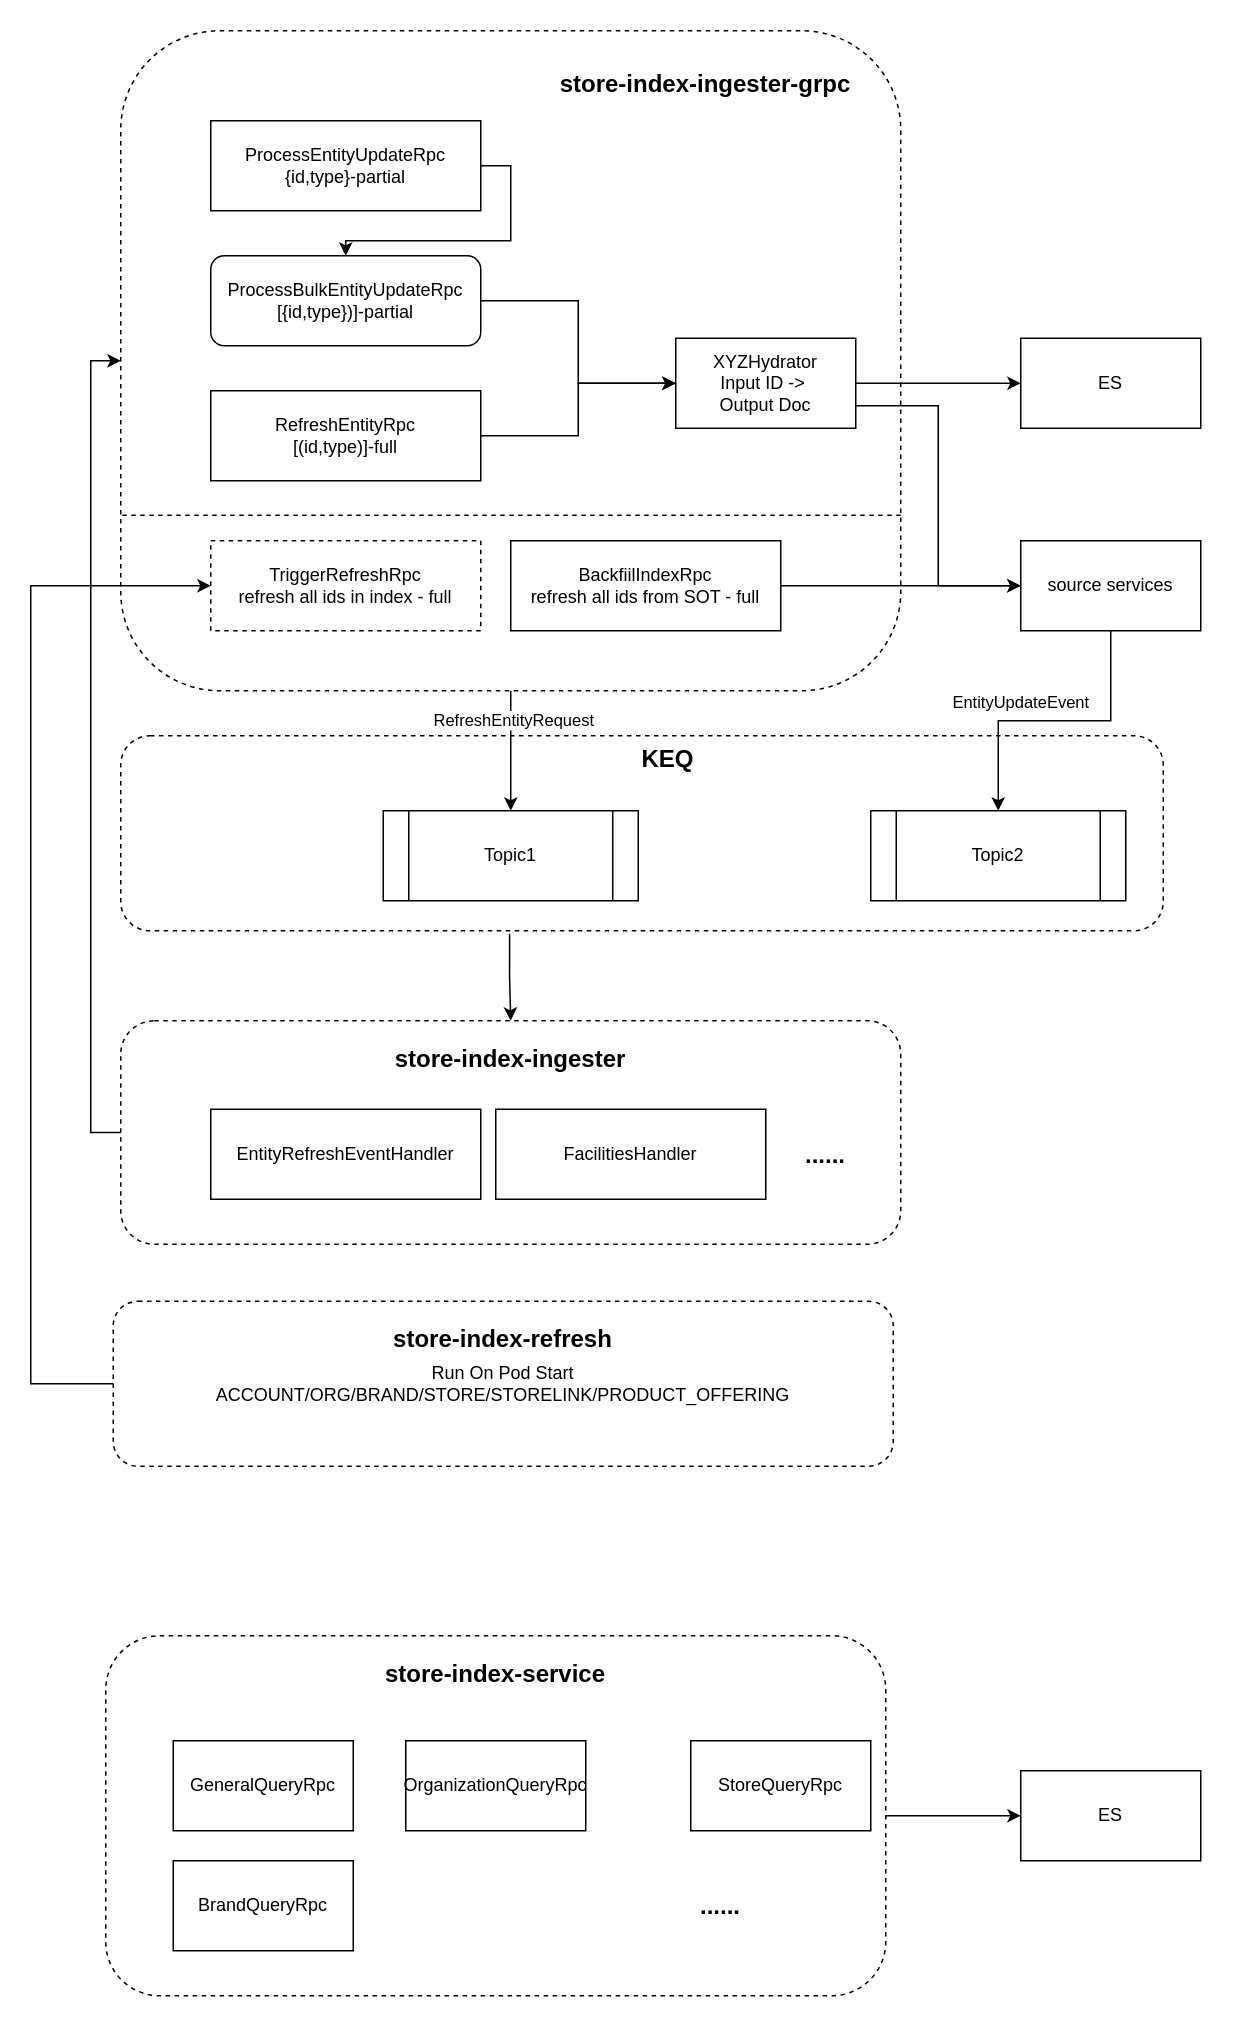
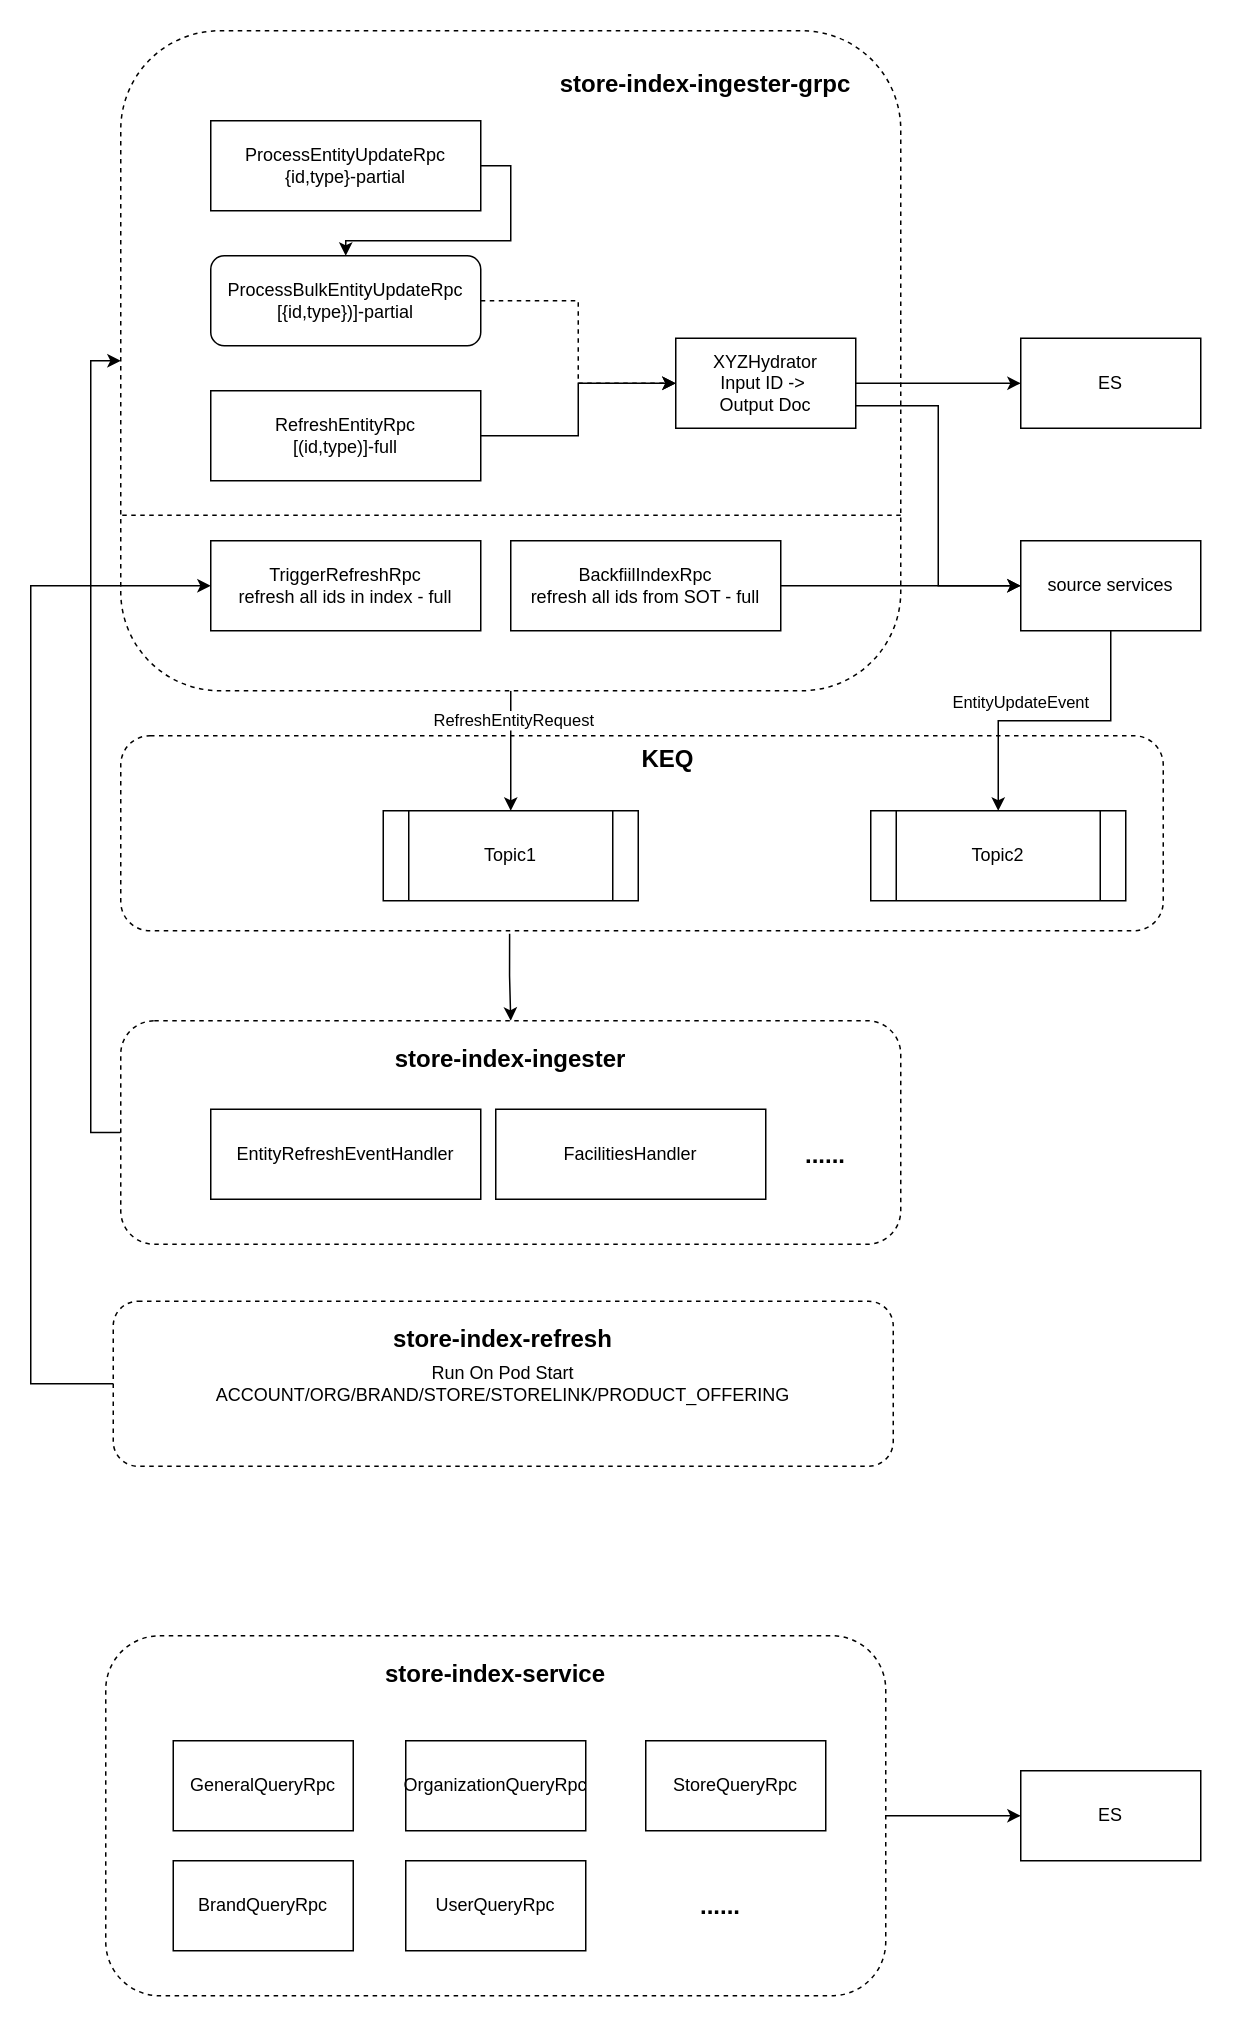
  <mxCell id="0" />
  <mxCell id="1" parent="0" />
  <mxCell id="2" style="edgeStyle=orthogonalEdgeStyle;rounded=0;orthogonalLoop=1;jettySize=auto;html=1;exitX=0.373;exitY=1.015;exitDx=0;exitDy=0;exitPerimeter=0;" parent="1" source="3" target="8" edge="1"><mxGeometry relative="1" as="geometry" /></mxCell>
  <mxCell id="3" value="" style="rounded=1;whiteSpace=wrap;html=1;dashed=1;" parent="1" vertex="1"><mxGeometry x="80" y="490" width="695" height="130" as="geometry" /></mxCell>
  <mxCell id="4" style="edgeStyle=orthogonalEdgeStyle;rounded=0;orthogonalLoop=1;jettySize=auto;html=1;exitX=0.5;exitY=1;exitDx=0;exitDy=0;" parent="1" source="6" target="20" edge="1"><mxGeometry relative="1" as="geometry" /></mxCell>
  <mxCell id="5" value="RefreshEntityRequest" style="edgeLabel;html=1;align=center;verticalAlign=middle;resizable=0;points=[];" parent="4" vertex="1" connectable="0"><mxGeometry x="-0.525" y="1" relative="1" as="geometry"><mxPoint as="offset" /></mxGeometry></mxCell>
  <mxCell id="6" value="" style="rounded=1;whiteSpace=wrap;html=1;dashed=1;" parent="1" vertex="1"><mxGeometry x="80" y="20" width="520" height="440" as="geometry" /></mxCell>
  <mxCell id="7" style="edgeStyle=orthogonalEdgeStyle;rounded=0;orthogonalLoop=1;jettySize=auto;html=1;exitX=0;exitY=0.5;exitDx=0;exitDy=0;entryX=0;entryY=0.5;entryDx=0;entryDy=0;" parent="1" source="8" target="6" edge="1"><mxGeometry relative="1" as="geometry" /></mxCell>
  <mxCell id="8" value="" style="rounded=1;whiteSpace=wrap;html=1;dashed=1;" parent="1" vertex="1"><mxGeometry x="80" y="680" width="520" height="149" as="geometry" /></mxCell>
  <mxCell id="9" style="edgeStyle=orthogonalEdgeStyle;rounded=0;orthogonalLoop=1;jettySize=auto;html=1;exitX=1;exitY=0.5;exitDx=0;exitDy=0;" parent="1" source="10" target="18" edge="1"><mxGeometry relative="1" as="geometry" /></mxCell>
  <mxCell id="10" value="ProcessEntityUpdateRpc&lt;br&gt;{id,type}-partial" style="rounded=0;whiteSpace=wrap;html=1;" parent="1" vertex="1"><mxGeometry x="140" y="80" width="180" height="60" as="geometry" /></mxCell>
  <mxCell id="11" style="edgeStyle=orthogonalEdgeStyle;rounded=0;orthogonalLoop=1;jettySize=auto;html=1;exitX=1;exitY=0.5;exitDx=0;exitDy=0;entryX=0;entryY=0.5;entryDx=0;entryDy=0;" parent="1" source="13" target="19" edge="1"><mxGeometry relative="1" as="geometry" /></mxCell>
  <mxCell id="12" style="edgeStyle=orthogonalEdgeStyle;rounded=0;orthogonalLoop=1;jettySize=auto;html=1;exitX=1;exitY=0.75;exitDx=0;exitDy=0;entryX=0;entryY=0.5;entryDx=0;entryDy=0;" parent="1" source="13" target="28" edge="1"><mxGeometry relative="1" as="geometry" /></mxCell>
  <mxCell id="13" value="XYZHydrator&lt;br&gt;Input ID -&amp;gt;&amp;nbsp;&lt;br&gt;Output Doc" style="rounded=0;whiteSpace=wrap;html=1;" parent="1" vertex="1"><mxGeometry x="450" y="225" width="120" height="60" as="geometry" /></mxCell>
  <mxCell id="14" style="edgeStyle=orthogonalEdgeStyle;rounded=0;orthogonalLoop=1;jettySize=auto;html=1;exitX=1;exitY=0.5;exitDx=0;exitDy=0;entryX=0;entryY=0.5;entryDx=0;entryDy=0;" parent="1" source="15" target="13" edge="1"><mxGeometry relative="1" as="geometry" /></mxCell>
  <mxCell id="15" value="RefreshEntityRpc&lt;br&gt;[(id,type)]-full" style="rounded=0;whiteSpace=wrap;html=1;" parent="1" vertex="1"><mxGeometry x="140" y="260" width="180" height="60" as="geometry" /></mxCell>
- <mxCell id="16" value="TriggerRefreshRpc&lt;br&gt;refresh all ids in index - full" style="rounded=0;whiteSpace=wrap;html=1;dashed=1;" parent="1" vertex="1"><mxGeometry x="140" y="360" width="180" height="60" as="geometry" /></mxCell>
- <mxCell id="17" style="edgeStyle=orthogonalEdgeStyle;rounded=0;orthogonalLoop=1;jettySize=auto;html=1;exitX=1;exitY=0.5;exitDx=0;exitDy=0;entryX=0;entryY=0.5;entryDx=0;entryDy=0;" parent="1" source="18" target="13" edge="1"><mxGeometry relative="1" as="geometry" /></mxCell>
+ <mxCell id="16" value="TriggerRefreshRpc&lt;br&gt;refresh all ids in index - full" style="rounded=0;whiteSpace=wrap;html=1;" parent="1" vertex="1"><mxGeometry x="140" y="360" width="180" height="60" as="geometry" /></mxCell>
+ <mxCell id="17" style="edgeStyle=orthogonalEdgeStyle;rounded=0;orthogonalLoop=1;jettySize=auto;html=1;exitX=1;exitY=0.5;exitDx=0;exitDy=0;entryX=0;entryY=0.5;entryDx=0;entryDy=0;dashed=1;" parent="1" source="18" target="13" edge="1"><mxGeometry relative="1" as="geometry" /></mxCell>
  <mxCell id="18" value="ProcessBulkEntityUpdateRpc&lt;br&gt;[{id,type})]-partial" style="whiteSpace=wrap;html=1;rounded=1;" parent="1" vertex="1"><mxGeometry x="140" y="170" width="180" height="60" as="geometry" /></mxCell>
  <mxCell id="19" value="ES" style="rounded=0;whiteSpace=wrap;html=1;" parent="1" vertex="1"><mxGeometry x="680" y="225" width="120" height="60" as="geometry" /></mxCell>
  <mxCell id="20" value="Topic1" style="shape=process;whiteSpace=wrap;html=1;backgroundOutline=1;" parent="1" vertex="1"><mxGeometry x="255" y="540" width="170" height="60" as="geometry" /></mxCell>
  <mxCell id="21" value="&lt;b&gt;&lt;font style=&quot;font-size: 16px;&quot;&gt;store-index-ingester-grpc&lt;/font&gt;&lt;/b&gt;" style="text;html=1;strokeColor=none;fillColor=none;align=center;verticalAlign=middle;whiteSpace=wrap;rounded=0;" parent="1" vertex="1"><mxGeometry x="365" y="40" width="210" height="30" as="geometry" /></mxCell>
  <mxCell id="22" value="&lt;b&gt;&lt;font style=&quot;font-size: 16px;&quot;&gt;store-index-ingester&lt;/font&gt;&lt;/b&gt;" style="text;html=1;strokeColor=none;fillColor=none;align=center;verticalAlign=middle;whiteSpace=wrap;rounded=0;" parent="1" vertex="1"><mxGeometry x="235" y="690" width="210" height="30" as="geometry" /></mxCell>
  <mxCell id="23" value="EntityRefreshEventHandler" style="rounded=0;whiteSpace=wrap;html=1;" parent="1" vertex="1"><mxGeometry x="140" y="739" width="180" height="60" as="geometry" /></mxCell>
  <mxCell id="24" style="edgeStyle=orthogonalEdgeStyle;rounded=0;orthogonalLoop=1;jettySize=auto;html=1;exitX=1;exitY=0.5;exitDx=0;exitDy=0;" parent="1" source="25" target="28" edge="1"><mxGeometry relative="1" as="geometry" /></mxCell>
  <mxCell id="25" value="BackfiilIndexRpc&lt;br&gt;refresh all ids from SOT - full" style="rounded=0;whiteSpace=wrap;html=1;" parent="1" vertex="1"><mxGeometry x="340" y="360" width="180" height="60" as="geometry" /></mxCell>
  <mxCell id="26" style="edgeStyle=orthogonalEdgeStyle;rounded=0;orthogonalLoop=1;jettySize=auto;html=1;exitX=0.5;exitY=1;exitDx=0;exitDy=0;" parent="1" source="28" target="31" edge="1"><mxGeometry relative="1" as="geometry" /></mxCell>
  <mxCell id="27" value="EntityUpdateEvent" style="edgeLabel;html=1;align=center;verticalAlign=middle;resizable=0;points=[];" parent="26" vertex="1" connectable="0"><mxGeometry x="0.243" y="-1" relative="1" as="geometry"><mxPoint y="-12" as="offset" /></mxGeometry></mxCell>
  <mxCell id="28" value="source services" style="rounded=0;whiteSpace=wrap;html=1;" parent="1" vertex="1"><mxGeometry x="680" y="360" width="120" height="60" as="geometry" /></mxCell>
  <mxCell id="29" value="FacilitiesHandler" style="rounded=0;whiteSpace=wrap;html=1;" parent="1" vertex="1"><mxGeometry x="330" y="739" width="180" height="60" as="geometry" /></mxCell>
  <mxCell id="30" value="&lt;b&gt;&lt;font style=&quot;font-size: 16px;&quot;&gt;......&lt;/font&gt;&lt;/b&gt;" style="text;html=1;strokeColor=none;fillColor=none;align=center;verticalAlign=middle;whiteSpace=wrap;rounded=0;" parent="1" vertex="1"><mxGeometry x="520" y="754" width="60" height="30" as="geometry" /></mxCell>
  <mxCell id="31" value="Topic2" style="shape=process;whiteSpace=wrap;html=1;backgroundOutline=1;" parent="1" vertex="1"><mxGeometry x="580" y="540" width="170" height="60" as="geometry" /></mxCell>
  <mxCell id="32" style="edgeStyle=orthogonalEdgeStyle;rounded=0;orthogonalLoop=1;jettySize=auto;html=1;exitX=0;exitY=0.5;exitDx=0;exitDy=0;entryX=0;entryY=0.5;entryDx=0;entryDy=0;" parent="1" source="33" target="16" edge="1"><mxGeometry relative="1" as="geometry"><Array as="points"><mxPoint x="20" y="922" /><mxPoint x="20" y="390" /></Array></mxGeometry></mxCell>
  <mxCell id="33" value="Run On Pod Start&lt;br&gt;ACCOUNT/ORG/BRAND/STORE/STORELINK/PRODUCT_OFFERING" style="rounded=1;whiteSpace=wrap;html=1;dashed=1;" parent="1" vertex="1"><mxGeometry x="75" y="867" width="520" height="110" as="geometry" /></mxCell>
  <mxCell id="34" value="&lt;b&gt;&lt;font style=&quot;font-size: 16px;&quot;&gt;store-index-refresh&lt;/font&gt;&lt;/b&gt;" style="text;html=1;strokeColor=none;fillColor=none;align=center;verticalAlign=middle;whiteSpace=wrap;rounded=0;" parent="1" vertex="1"><mxGeometry x="230" y="877" width="210" height="30" as="geometry" /></mxCell>
  <mxCell id="35" style="edgeStyle=orthogonalEdgeStyle;rounded=0;orthogonalLoop=1;jettySize=auto;html=1;exitX=1;exitY=0.5;exitDx=0;exitDy=0;" parent="1" source="36" target="44" edge="1"><mxGeometry relative="1" as="geometry" /></mxCell>
  <mxCell id="36" value="" style="rounded=1;whiteSpace=wrap;html=1;dashed=1;" parent="1" vertex="1"><mxGeometry x="70" y="1090" width="520" height="240" as="geometry" /></mxCell>
  <mxCell id="37" value="&lt;b&gt;&lt;font style=&quot;font-size: 16px;&quot;&gt;store-index-service&lt;/font&gt;&lt;/b&gt;" style="text;html=1;strokeColor=none;fillColor=none;align=center;verticalAlign=middle;whiteSpace=wrap;rounded=0;" parent="1" vertex="1"><mxGeometry x="225" y="1100" width="210" height="30" as="geometry" /></mxCell>
  <mxCell id="38" value="OrganizationQueryRpc" style="rounded=0;whiteSpace=wrap;html=1;" parent="1" vertex="1"><mxGeometry x="270" y="1160" width="120" height="60" as="geometry" /></mxCell>
  <mxCell id="39" value="BrandQueryRpc" style="rounded=0;whiteSpace=wrap;html=1;" parent="1" vertex="1"><mxGeometry x="115" y="1240" width="120" height="60" as="geometry" /></mxCell>
- <mxCell id="40" value="StoreQueryRpc" style="rounded=0;whiteSpace=wrap;html=1;" parent="1" vertex="1"><mxGeometry x="460" y="1160" width="120" height="60" as="geometry" /></mxCell>
+ <mxCell id="40" value="StoreQueryRpc" style="rounded=0;whiteSpace=wrap;html=1;" parent="1" vertex="1"><mxGeometry x="430" y="1160" width="120" height="60" as="geometry" /></mxCell>
+ <mxCell id="41" value="UserQueryRpc" style="rounded=0;whiteSpace=wrap;html=1;" parent="1" vertex="1"><mxGeometry x="270" y="1240" width="120" height="60" as="geometry" /></mxCell>
  <mxCell id="42" value="GeneralQueryRpc" style="rounded=0;whiteSpace=wrap;html=1;" parent="1" vertex="1"><mxGeometry x="115" y="1160" width="120" height="60" as="geometry" /></mxCell>
  <mxCell id="43" value="&lt;b&gt;&lt;font style=&quot;font-size: 16px;&quot;&gt;......&lt;/font&gt;&lt;/b&gt;" style="text;html=1;strokeColor=none;fillColor=none;align=center;verticalAlign=middle;whiteSpace=wrap;rounded=0;" parent="1" vertex="1"><mxGeometry x="450" y="1255" width="60" height="30" as="geometry" /></mxCell>
  <mxCell id="44" value="ES" style="rounded=0;whiteSpace=wrap;html=1;" parent="1" vertex="1"><mxGeometry x="680" y="1180" width="120" height="60" as="geometry" /></mxCell>
  <mxCell id="45" value="" style="endArrow=none;html=1;rounded=0;entryX=0;entryY=0.75;entryDx=0;entryDy=0;exitX=1;exitY=0.75;exitDx=0;exitDy=0;dashed=1;" parent="1" edge="1"><mxGeometry width="50" height="50" relative="1" as="geometry"><mxPoint x="600" y="343" as="sourcePoint" /><mxPoint x="80" y="343" as="targetPoint" /></mxGeometry></mxCell>
  <mxCell id="46" value="&lt;b&gt;&lt;font style=&quot;font-size: 16px;&quot;&gt;KEQ&lt;/font&gt;&lt;/b&gt;" style="text;html=1;strokeColor=none;fillColor=none;align=center;verticalAlign=middle;whiteSpace=wrap;rounded=0;" parent="1" vertex="1"><mxGeometry x="340" y="490" width="210" height="30" as="geometry" /></mxCell>
